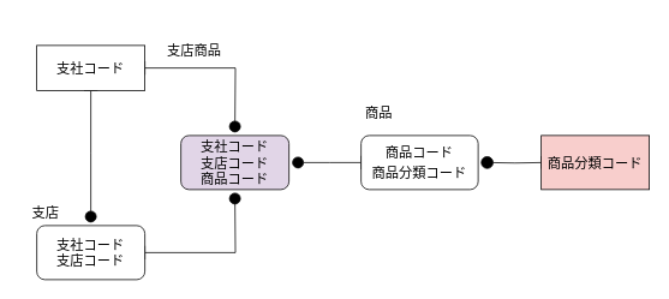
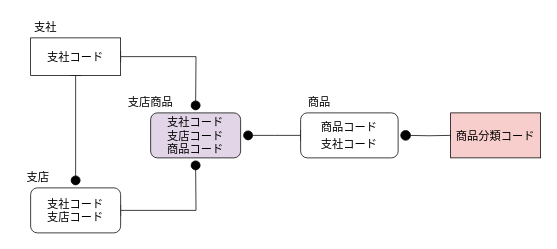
  <mxCell id="0" />
  <mxCell id="1" parent="0" />
  <mxCell id="2" style="edgeStyle=orthogonalEdgeStyle;rounded=0;orthogonalLoop=1;jettySize=auto;html=1;fontSize=15;fontColor=#000000;endArrow=oval;endFill=1;endSize=12;startArrow=baseDash;startFill=0;targetPerimeterSpacing=0;startSize=13;strokeWidth=1;jumpSize=6;jumpStyle=none;shadow=0;sketch=0;" edge="1" parent="1" source="4"><mxGeometry relative="1" as="geometry"><mxPoint x="100" y="240" as="targetPoint" /><Array as="points" /></mxGeometry></mxCell>
  <mxCell id="3" style="edgeStyle=orthogonalEdgeStyle;rounded=0;sketch=0;jumpStyle=none;jumpSize=6;orthogonalLoop=1;jettySize=auto;html=1;shadow=0;fontSize=15;fontColor=#000000;startArrow=baseDash;startFill=0;endArrow=oval;endFill=1;startSize=13;endSize=12;targetPerimeterSpacing=0;strokeWidth=1;" edge="1" parent="1" source="4"><mxGeometry relative="1" as="geometry"><mxPoint x="260" y="140" as="targetPoint" /></mxGeometry></mxCell>
  <mxCell id="4" value="&lt;span style=&quot;font-size: 15px&quot;&gt;支社コード&lt;/span&gt;" style="rounded=0;whiteSpace=wrap;html=1;fontSize=18;fontColor=#000000;" vertex="1" parent="1"><mxGeometry x="40" y="50" width="120" height="50" as="geometry" /></mxCell>
  <mxCell id="5" style="edgeStyle=orthogonalEdgeStyle;rounded=0;sketch=0;jumpStyle=none;jumpSize=6;orthogonalLoop=1;jettySize=auto;html=1;shadow=0;fontSize=15;fontColor=#000000;startArrow=baseDash;startFill=0;endArrow=oval;endFill=1;startSize=13;endSize=12;targetPerimeterSpacing=0;strokeWidth=1;" edge="1" parent="1" source="6"><mxGeometry relative="1" as="geometry"><mxPoint x="260" y="220" as="targetPoint" /></mxGeometry></mxCell>
  <mxCell id="6" value="支社コード&lt;br&gt;支店コード" style="rounded=1;whiteSpace=wrap;html=1;fontSize=15;fontColor=#000000;" vertex="1" parent="1"><mxGeometry x="40" y="250" width="120" height="60" as="geometry" /></mxCell>
  <mxCell id="7" style="edgeStyle=orthogonalEdgeStyle;rounded=0;sketch=0;jumpStyle=none;jumpSize=6;orthogonalLoop=1;jettySize=auto;html=1;entryX=0;entryY=0.5;entryDx=0;entryDy=0;shadow=0;fontSize=15;fontColor=#000000;startArrow=oval;startFill=1;endArrow=baseDash;endFill=0;startSize=13;endSize=12;targetPerimeterSpacing=0;strokeWidth=1;" edge="1" parent="1" target="10"><mxGeometry relative="1" as="geometry"><mxPoint x="540" y="180" as="sourcePoint" /></mxGeometry></mxCell>
  <mxCell id="8" style="edgeStyle=orthogonalEdgeStyle;rounded=0;sketch=0;jumpStyle=none;jumpSize=6;orthogonalLoop=1;jettySize=auto;html=1;shadow=0;fontSize=15;fontColor=#000000;startArrow=baseDash;startFill=0;endArrow=oval;endFill=1;startSize=13;endSize=12;targetPerimeterSpacing=0;strokeWidth=1;" edge="1" parent="1" source="9"><mxGeometry relative="1" as="geometry"><mxPoint x="330" y="180" as="targetPoint" /></mxGeometry></mxCell>
- <mxCell id="9" value="&lt;span style=&quot;font-size: 15px&quot;&gt;商品コード&lt;br&gt;商品分類コード&lt;br&gt;&lt;/span&gt;" style="rounded=1;whiteSpace=wrap;html=1;fontSize=18;fontColor=#000000;" vertex="1" parent="1"><mxGeometry x="400" y="150" width="130" height="60" as="geometry" /></mxCell>
+ <mxCell id="9" value="&lt;span style=&quot;font-size: 15px&quot;&gt;商品コード&lt;br&gt;支社コード&lt;br&gt;&lt;/span&gt;" style="rounded=1;whiteSpace=wrap;html=1;fontSize=18;fontColor=#000000;" vertex="1" parent="1"><mxGeometry x="400" y="150" width="130" height="60" as="geometry" /></mxCell>
  <mxCell id="10" value="&lt;span style=&quot;font-size: 15px&quot;&gt;商品分類コード&lt;br&gt;&lt;/span&gt;" style="rounded=0;whiteSpace=wrap;html=1;fontSize=18;fontColor=#000000;fillColor=#f8cecc;" vertex="1" parent="1"><mxGeometry x="600" y="150" width="120" height="60" as="geometry" /></mxCell>
  <mxCell id="11" value="支社コード&lt;br&gt;支店コード&lt;br&gt;商品コード" style="rounded=1;whiteSpace=wrap;html=1;fontSize=15;fontColor=#000000;fillColor=#e1d5e7;" vertex="1" parent="1"><mxGeometry x="200" y="150" width="120" height="60" as="geometry" /></mxCell>
+ <mxCell id="12" value="支社" style="text;html=1;strokeColor=none;fillColor=none;align=center;verticalAlign=middle;whiteSpace=wrap;rounded=0;fontSize=15;fontColor=#000000;" vertex="1" parent="1"><mxGeometry x="30" y="20" width="60" height="30" as="geometry" /></mxCell>
  <mxCell id="13" value="支店" style="text;html=1;strokeColor=none;fillColor=none;align=center;verticalAlign=middle;whiteSpace=wrap;rounded=0;fontSize=15;fontColor=#000000;" vertex="1" parent="1"><mxGeometry x="20" y="220" width="60" height="30" as="geometry" /></mxCell>
- <mxCell id="14" value="支店商品" style="text;html=1;strokeColor=none;fillColor=none;align=center;verticalAlign=middle;whiteSpace=wrap;rounded=0;fontSize=15;fontColor=#000000;" vertex="1" parent="1"><mxGeometry x="175" y="40" width="80" height="30" as="geometry" /></mxCell>
- <mxCell id="15" value="商品" style="text;html=1;strokeColor=none;fillColor=none;align=center;verticalAlign=middle;whiteSpace=wrap;rounded=0;fontSize=15;fontColor=#000000;" vertex="1" parent="1"><mxGeometry x="395" y="110" width="50" height="30" as="geometry" /></mxCell>
+ <mxCell id="14" value="支店商品" style="text;html=1;strokeColor=none;fillColor=none;align=center;verticalAlign=middle;whiteSpace=wrap;rounded=0;fontSize=15;fontColor=#000000;" vertex="1" parent="1"><mxGeometry x="160" y="120" width="80" height="30" as="geometry" /></mxCell>
+ <mxCell id="15" value="商品" style="text;html=1;strokeColor=none;fillColor=none;align=center;verticalAlign=middle;whiteSpace=wrap;rounded=0;fontSize=15;fontColor=#000000;" vertex="1" parent="1"><mxGeometry x="400" y="120" width="50" height="30" as="geometry" /></mxCell>
